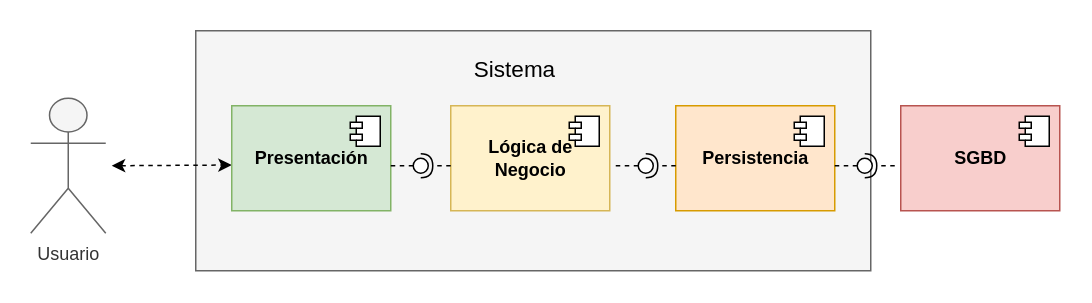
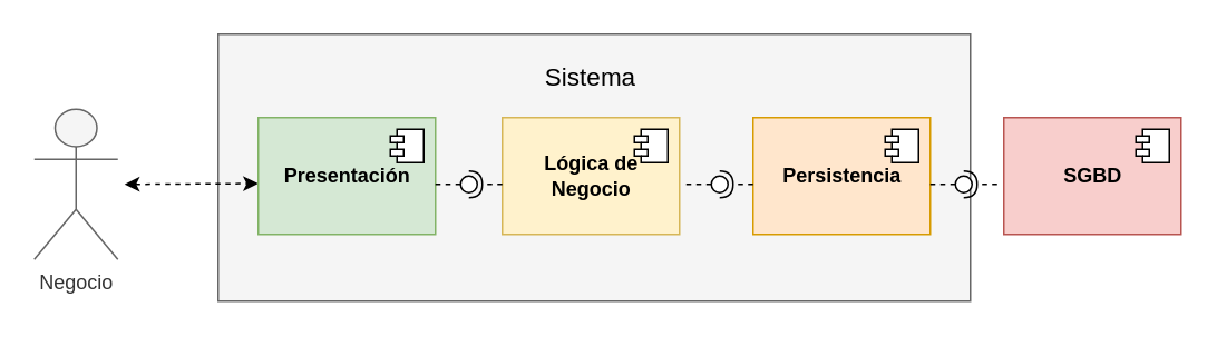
  <mxCell id="0" />
  <mxCell id="1" parent="0" />
- <mxCell id="2" value="Usuario" style="shape=umlActor;verticalLabelPosition=bottom;verticalAlign=top;html=1;outlineConnect=0;fillColor=#f5f5f5;strokeColor=#666666;fontColor=#333333;" vertex="1" parent="1"><mxGeometry x="20" y="65" width="50" height="90" as="geometry" /></mxCell>
+ <mxCell id="2" value="Negocio" style="shape=umlActor;verticalLabelPosition=bottom;verticalAlign=top;html=1;outlineConnect=0;fillColor=#f5f5f5;strokeColor=#666666;fontColor=#333333;" vertex="1" parent="1"><mxGeometry x="20" y="65" width="50" height="90" as="geometry" /></mxCell>
  <mxCell id="3" value="" style="rounded=0;whiteSpace=wrap;html=1;fillColor=#f5f5f5;fontColor=#333333;strokeColor=#666666;" vertex="1" parent="1"><mxGeometry x="130" y="20" width="450" height="160" as="geometry" /></mxCell>
  <mxCell id="4" value="" style="endArrow=classic;startArrow=classic;html=1;rounded=0;dashed=1;" edge="1" parent="1"><mxGeometry width="50" height="50" relative="1" as="geometry"><mxPoint x="74" y="110" as="sourcePoint" /><mxPoint x="154" y="109.5" as="targetPoint" /></mxGeometry></mxCell>
  <mxCell id="5" value="&lt;b&gt;Presentación&lt;/b&gt;" style="html=1;dropTarget=0;fillColor=#d5e8d4;strokeColor=#82b366;" vertex="1" parent="1"><mxGeometry x="154" y="70" width="106" height="70" as="geometry" /></mxCell>
  <mxCell id="6" value="" style="shape=module;jettyWidth=8;jettyHeight=4;" vertex="1" parent="5"><mxGeometry x="1" width="20" height="20" relative="1" as="geometry"><mxPoint x="-27" y="7" as="offset" /></mxGeometry></mxCell>
  <mxCell id="7" value="&lt;b&gt;Lógica de &lt;br&gt;Negocio&lt;/b&gt;" style="html=1;dropTarget=0;fillColor=#fff2cc;strokeColor=#d6b656;" vertex="1" parent="1"><mxGeometry x="300" y="70" width="106" height="70" as="geometry" /></mxCell>
  <mxCell id="8" value="" style="shape=module;jettyWidth=8;jettyHeight=4;" vertex="1" parent="7"><mxGeometry x="1" width="20" height="20" relative="1" as="geometry"><mxPoint x="-27" y="7" as="offset" /></mxGeometry></mxCell>
  <mxCell id="9" value="&lt;b&gt;Persistencia&lt;/b&gt;" style="html=1;dropTarget=0;fillColor=#ffe6cc;strokeColor=#d79b00;" vertex="1" parent="1"><mxGeometry x="450" y="70" width="106" height="70" as="geometry" /></mxCell>
  <mxCell id="10" value="" style="shape=module;jettyWidth=8;jettyHeight=4;" vertex="1" parent="9"><mxGeometry x="1" width="20" height="20" relative="1" as="geometry"><mxPoint x="-27" y="7" as="offset" /></mxGeometry></mxCell>
- <mxCell id="11" value="&lt;font style=&quot;font-size: 15px;&quot;&gt;Sistema&lt;/font&gt;" style="text;html=1;strokeColor=none;fillColor=none;align=center;verticalAlign=middle;whiteSpace=wrap;rounded=0;" vertex="1" parent="1"><mxGeometry x="313" y="30" width="60" height="30" as="geometry" /></mxCell>
+ <mxCell id="11" value="&lt;font style=&quot;font-size: 15px;&quot;&gt;Sistema&lt;/font&gt;" style="text;html=1;strokeColor=none;fillColor=none;align=center;verticalAlign=middle;whiteSpace=wrap;rounded=0;" vertex="1" parent="1"><mxGeometry x="323" y="30" width="60" height="30" as="geometry" /></mxCell>
  <mxCell id="12" value="" style="rounded=0;orthogonalLoop=1;jettySize=auto;html=1;endArrow=none;endFill=0;sketch=0;sourcePerimeterSpacing=0;targetPerimeterSpacing=0;dashed=1;fontSize=15;" edge="1" target="14" parent="1"><mxGeometry relative="1" as="geometry"><mxPoint x="260" y="110" as="sourcePoint" /></mxGeometry></mxCell>
  <mxCell id="13" value="" style="rounded=0;orthogonalLoop=1;jettySize=auto;html=1;endArrow=halfCircle;endFill=0;entryX=0.5;entryY=0.5;endSize=6;strokeWidth=1;sketch=0;dashed=1;fontSize=15;" edge="1" target="14" parent="1"><mxGeometry relative="1" as="geometry"><mxPoint x="300" y="110" as="sourcePoint" /></mxGeometry></mxCell>
  <mxCell id="14" value="" style="ellipse;whiteSpace=wrap;html=1;align=center;aspect=fixed;resizable=0;points=[];outlineConnect=0;sketch=0;fontSize=15;" vertex="1" parent="1"><mxGeometry x="275" y="105" width="10" height="10" as="geometry" /></mxCell>
  <mxCell id="15" value="" style="rounded=0;orthogonalLoop=1;jettySize=auto;html=1;endArrow=none;endFill=0;sketch=0;sourcePerimeterSpacing=0;targetPerimeterSpacing=0;dashed=1;fontSize=15;" edge="1" target="17" parent="1"><mxGeometry relative="1" as="geometry"><mxPoint x="410" y="110" as="sourcePoint" /></mxGeometry></mxCell>
  <mxCell id="16" value="" style="rounded=0;orthogonalLoop=1;jettySize=auto;html=1;endArrow=halfCircle;endFill=0;entryX=0.5;entryY=0.5;endSize=6;strokeWidth=1;sketch=0;dashed=1;fontSize=15;" edge="1" target="17" parent="1"><mxGeometry relative="1" as="geometry"><mxPoint x="450" y="110" as="sourcePoint" /></mxGeometry></mxCell>
  <mxCell id="17" value="" style="ellipse;whiteSpace=wrap;html=1;align=center;aspect=fixed;resizable=0;points=[];outlineConnect=0;sketch=0;fontSize=15;" vertex="1" parent="1"><mxGeometry x="425" y="105" width="10" height="10" as="geometry" /></mxCell>
  <mxCell id="18" value="&lt;b&gt;SGBD&lt;/b&gt;" style="html=1;dropTarget=0;fillColor=#f8cecc;strokeColor=#b85450;" vertex="1" parent="1"><mxGeometry x="600" y="70" width="106" height="70" as="geometry" /></mxCell>
  <mxCell id="19" value="" style="shape=module;jettyWidth=8;jettyHeight=4;" vertex="1" parent="18"><mxGeometry x="1" width="20" height="20" relative="1" as="geometry"><mxPoint x="-27" y="7" as="offset" /></mxGeometry></mxCell>
  <mxCell id="20" value="" style="rounded=0;orthogonalLoop=1;jettySize=auto;html=1;endArrow=none;endFill=0;sketch=0;sourcePerimeterSpacing=0;targetPerimeterSpacing=0;dashed=1;fontSize=15;" edge="1" target="22" parent="1"><mxGeometry relative="1" as="geometry"><mxPoint x="556" y="110" as="sourcePoint" /></mxGeometry></mxCell>
  <mxCell id="21" value="" style="rounded=0;orthogonalLoop=1;jettySize=auto;html=1;endArrow=halfCircle;endFill=0;entryX=0.5;entryY=0.5;endSize=6;strokeWidth=1;sketch=0;dashed=1;fontSize=15;" edge="1" target="22" parent="1"><mxGeometry relative="1" as="geometry"><mxPoint x="596" y="110" as="sourcePoint" /></mxGeometry></mxCell>
  <mxCell id="22" value="" style="ellipse;whiteSpace=wrap;html=1;align=center;aspect=fixed;resizable=0;points=[];outlineConnect=0;sketch=0;fontSize=15;" vertex="1" parent="1"><mxGeometry x="571" y="105" width="10" height="10" as="geometry" /></mxCell>
